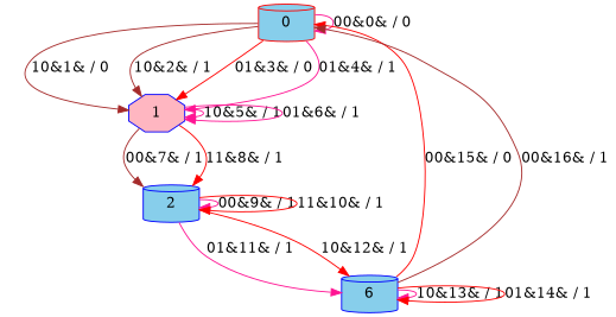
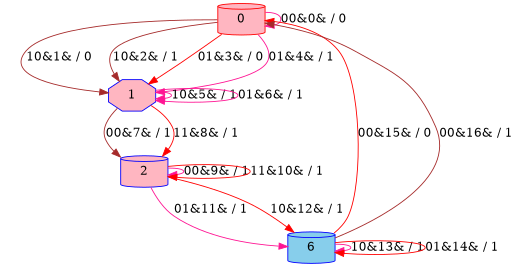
  digraph {
    node [color=blue fillcolor=skyblue shape=cylinder style=filled]
    edge [color=deeppink]
-   0 [color=red]
+   0 [color=red fillcolor=lightpink]
    1 [fillcolor=lightpink shape=octagon]
-   2
+   2 [fillcolor=lightpink]
    n4 [label=6]
    0 -> 0 [label="00&0& / 0"]
    0 -> 1 [color=brown label="10&1& / 0"]
    0 -> 1 [color=brown label="10&2& / 1"]
    0 -> 1 [color=red label="01&3& / 0"]
    0 -> 1 [label="01&4& / 1"]
    1 -> 1 [label="10&5& / 1"]
    1 -> 1 [label="01&6& / 1"]
    1 -> 2 [color=brown label="00&7& / 1"]
    1 -> 2 [color=red label="11&8& / 1"]
    2 -> 2 [label="00&9& / 1"]
    2 -> 2 [color=red label="11&10& / 1"]
    2 -> n4 [label="01&11& / 1"]
    2 -> n4 [color=red label="10&12& / 1"]
    n4 -> 0 [color=red label="00&15& / 0"]
    n4 -> 0 [color=brown label="00&16& / 1"]
    n4 -> n4 [label="10&13& / 1"]
    n4 -> n4 [color=red label="01&14& / 1"]
  }
